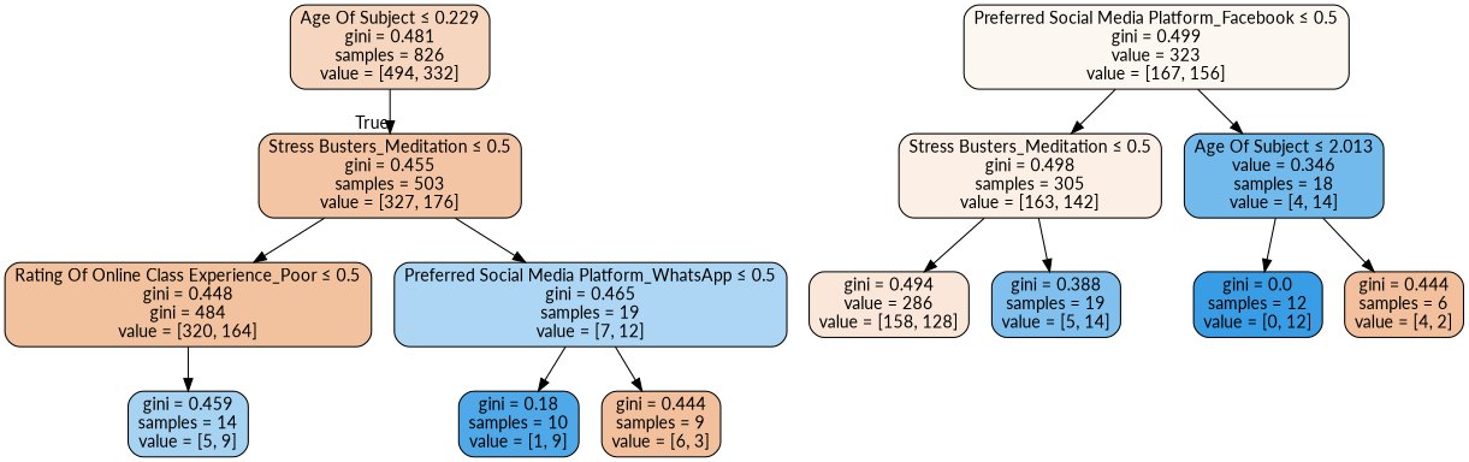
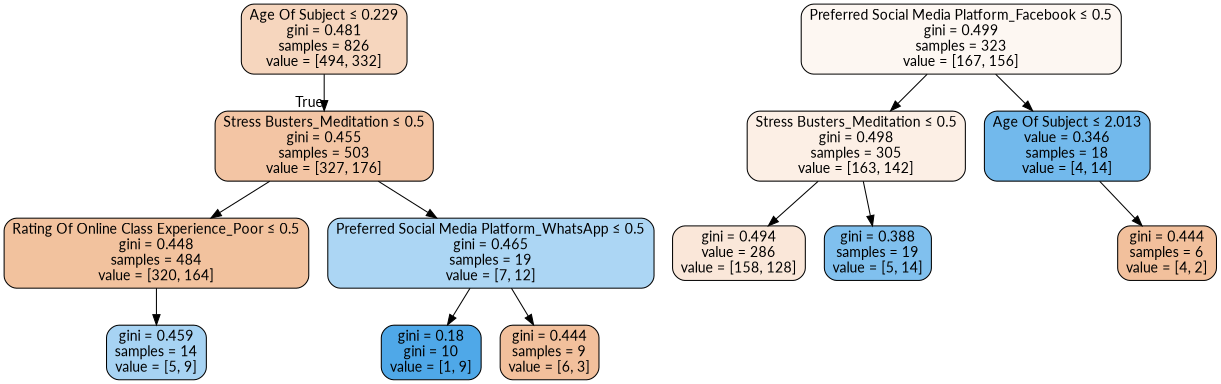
  digraph {
    fontname=Lato
    node [color=black fillcolor="#f2c09c" fontname=Lato shape=box style="filled, rounded"]
    edge [fontname=Lato]
    n1 [fillcolor="#f6d6be" label=<Age Of Subject &le; 0.229<br/>gini = 0.481<br/>samples = 826<br/>value = [494, 332]>]
    n2 [fillcolor="#f3c5a4" label=<Stress Busters_Meditation &le; 0.5<br/>gini = 0.455<br/>samples = 503<br/>value = [327, 176]>]
-   n3 [fillcolor="#f2c29e" label=<Rating Of Online Class Experience_Poor &le; 0.5<br/>gini = 0.448<br/>gini = 484<br/>value = [320, 164]>]
+   n3 [fillcolor="#f2c29e" label=<Rating Of Online Class Experience_Poor &le; 0.5<br/>gini = 0.448<br/>samples = 484<br/>value = [320, 164]>]
    n4 [fillcolor="#acd6f4" label=<Preferred Social Media Platform_WhatsApp &le; 0.5<br/>gini = 0.465<br/>samples = 19<br/>value = [7, 12]>]
-   n5 [fillcolor="#fdf7f2" label=<Preferred Social Media Platform_Facebook &le; 0.5<br/>gini = 0.499<br/>value = 323<br/>value = [167, 156]>]
+   n5 [fillcolor="#fdf7f2" label=<Preferred Social Media Platform_Facebook &le; 0.5<br/>gini = 0.499<br/>samples = 323<br/>value = [167, 156]>]
    n6 [fillcolor="#fcefe5" label=<Stress Busters_Meditation &le; 0.5<br/>gini = 0.498<br/>samples = 305<br/>value = [163, 142]>]
    n7 [fillcolor="#72b9ec" label=<Age Of Subject &le; 2.013<br/>value = 0.346<br/>samples = 18<br/>value = [4, 14]>]
    n8 [fillcolor="#a7d3f3" label=<gini = 0.459<br/>samples = 14<br/>value = [5, 9]>]
-   n9 [fillcolor="#4fa8e8" label=<gini = 0.18<br/>samples = 10<br/>value = [1, 9]>]
+   n9 [fillcolor="#4fa8e8" label=<gini = 0.18<br/>gini = 10<br/>value = [1, 9]>]
    n10 [label=<gini = 0.444<br/>samples = 9<br/>value = [6, 3]>]
    n11 [fillcolor="#fae7d9" label=<gini = 0.494<br/>value = 286<br/>value = [158, 128]>]
    n12 [fillcolor="#80c0ee" label=<gini = 0.388<br/>samples = 19<br/>value = [5, 14]>]
-   n13 [fillcolor="#399de5" label=<gini = 0.0<br/>samples = 12<br/>value = [0, 12]>]
    n14 [label=<gini = 0.444<br/>samples = 6<br/>value = [4, 2]>]
    n1 -> n2 [headlabel=True labelangle=45 labeldistance=2.5]
    n2 -> n3
    n2 -> n4
    n3 -> n8
    n4 -> n9
    n4 -> n10
    n5 -> n6
    n5 -> n7
    n6 -> n11
    n6 -> n12
-   n7 -> n13
    n7 -> n14
  }
